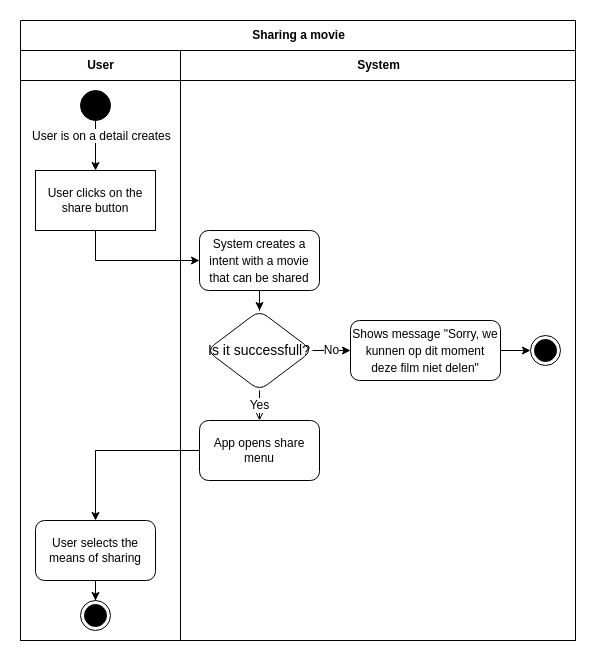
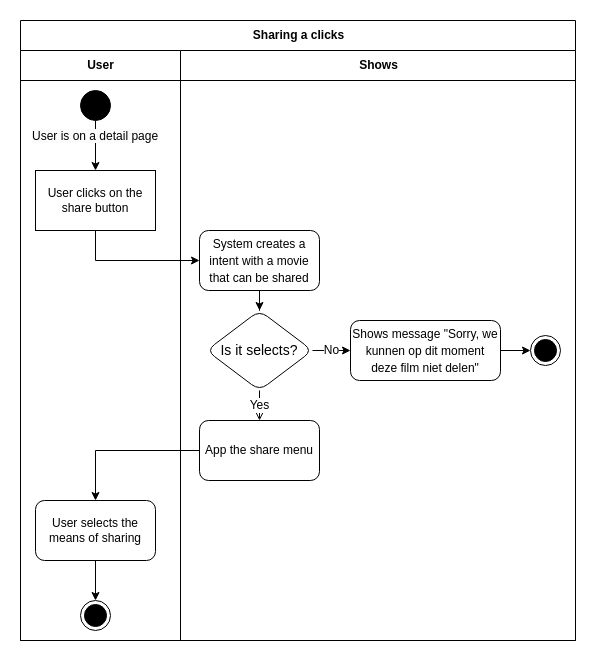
  <mxCell id="0" />
  <mxCell id="1" parent="0" />
- <mxCell id="2" value="Sharing a movie" style="swimlane;childLayout=stackLayout;resizeParent=1;resizeParentMax=0;startSize=30;html=1;" vertex="1" parent="1"><mxGeometry x="20" y="20" width="555" height="620" as="geometry" /></mxCell>
+ <mxCell id="2" value="Sharing a clicks" style="swimlane;childLayout=stackLayout;resizeParent=1;resizeParentMax=0;startSize=30;html=1;" vertex="1" parent="1"><mxGeometry x="20" y="20" width="555" height="620" as="geometry" /></mxCell>
  <mxCell id="3" value="User" style="swimlane;startSize=30;html=1;" vertex="1" parent="2"><mxGeometry y="30" width="160" height="590" as="geometry" /></mxCell>
  <mxCell id="4" value="User clicks on the share button" style="whiteSpace=wrap;html=1;rounded=0;" parent="3" vertex="1"><mxGeometry x="15.0" y="120" width="120" height="60" as="geometry" /></mxCell>
- <mxCell id="5" value="User selects the means of sharing" style="whiteSpace=wrap;html=1;rounded=1;" parent="3" vertex="1"><mxGeometry x="15.0" y="470" width="120" height="60" as="geometry" /></mxCell>
+ <mxCell id="5" value="User selects the means of sharing" style="whiteSpace=wrap;html=1;rounded=1;" parent="3" vertex="1"><mxGeometry x="15.0" y="450" width="120" height="60" as="geometry" /></mxCell>
  <mxCell id="6" value="" style="ellipse;html=1;shape=endState;fillColor=strokeColor;" parent="3" vertex="1"><mxGeometry x="60.0" y="550" width="30" height="30" as="geometry" /></mxCell>
  <mxCell id="7" value="" style="edgeStyle=orthogonalEdgeStyle;rounded=0;orthogonalLoop=1;jettySize=auto;html=1;" parent="3" source="5" target="6" edge="1"><mxGeometry relative="1" as="geometry" /></mxCell>
  <mxCell id="8" style="edgeStyle=orthogonalEdgeStyle;rounded=0;orthogonalLoop=1;jettySize=auto;html=1;entryX=0.5;entryY=0;entryDx=0;entryDy=0;" parent="3" source="9" target="4" edge="1"><mxGeometry relative="1" as="geometry" /></mxCell>
  <mxCell id="9" value="" style="ellipse;fillColor=strokeColor;" parent="3" vertex="1"><mxGeometry x="60.0" y="40" width="30" height="30" as="geometry" /></mxCell>
- <mxCell id="10" value="&lt;span style=&quot;color: rgb(0, 0, 0); font-family: Helvetica; font-size: 12px; font-style: normal; font-variant-ligatures: normal; font-variant-caps: normal; font-weight: 400; letter-spacing: normal; orphans: 2; text-align: center; text-indent: 0px; text-transform: none; widows: 2; word-spacing: 0px; -webkit-text-stroke-width: 0px; background-color: rgb(251, 251, 251); text-decoration-thickness: initial; text-decoration-style: initial; text-decoration-color: initial; float: none; display: inline !important;&quot;&gt;User is on a detail creates&lt;/span&gt;" style="text;whiteSpace=wrap;html=1;fontSize=14;" parent="3" vertex="1"><mxGeometry x="10.0" y="70" width="160" height="40" as="geometry" /></mxCell>
- <mxCell id="11" value="System" style="swimlane;startSize=30;html=1;" vertex="1" parent="2"><mxGeometry x="160" y="30" width="395" height="590" as="geometry" /></mxCell>
- <mxCell id="12" value="App opens share menu" style="whiteSpace=wrap;html=1;rounded=1;" parent="11" vertex="1"><mxGeometry x="19" y="370" width="120" height="60" as="geometry" /></mxCell>
+ <mxCell id="10" value="&lt;span style=&quot;color: rgb(0, 0, 0); font-family: Helvetica; font-size: 12px; font-style: normal; font-variant-ligatures: normal; font-variant-caps: normal; font-weight: 400; letter-spacing: normal; orphans: 2; text-align: center; text-indent: 0px; text-transform: none; widows: 2; word-spacing: 0px; -webkit-text-stroke-width: 0px; background-color: rgb(251, 251, 251); text-decoration-thickness: initial; text-decoration-style: initial; text-decoration-color: initial; float: none; display: inline !important;&quot;&gt;User is on a detail page&lt;/span&gt;" style="text;whiteSpace=wrap;html=1;fontSize=14;" parent="3" vertex="1"><mxGeometry x="10.0" y="70" width="160" height="40" as="geometry" /></mxCell>
+ <mxCell id="11" value="Shows" style="swimlane;startSize=30;html=1;" vertex="1" parent="2"><mxGeometry x="160" y="30" width="395" height="590" as="geometry" /></mxCell>
+ <mxCell id="12" value="App the share menu" style="whiteSpace=wrap;html=1;rounded=1;" parent="11" vertex="1"><mxGeometry x="19" y="370" width="120" height="60" as="geometry" /></mxCell>
  <mxCell id="13" value="&lt;font style=&quot;font-size: 12px;&quot;&gt;System creates a intent with a movie that can be shared&lt;/font&gt;" style="whiteSpace=wrap;html=1;rounded=1;fontSize=14;" parent="11" vertex="1"><mxGeometry x="19" y="180" width="120" height="60" as="geometry" /></mxCell>
  <mxCell id="14" value="Yes" style="edgeStyle=orthogonalEdgeStyle;rounded=0;orthogonalLoop=1;jettySize=auto;html=1;fontSize=12;endArrow=open;" parent="11" source="15" target="12" edge="1"><mxGeometry relative="1" as="geometry" /></mxCell>
- <mxCell id="15" value="Is it successfull?" style="rhombus;whiteSpace=wrap;html=1;fontSize=14;rounded=1;" parent="11" vertex="1"><mxGeometry x="26" y="260" width="106" height="80" as="geometry" /></mxCell>
+ <mxCell id="15" value="Is it selects?" style="rhombus;whiteSpace=wrap;html=1;fontSize=14;rounded=1;" parent="11" vertex="1"><mxGeometry x="26" y="260" width="106" height="80" as="geometry" /></mxCell>
  <mxCell id="16" value="" style="edgeStyle=orthogonalEdgeStyle;rounded=0;orthogonalLoop=1;jettySize=auto;html=1;fontSize=12;" parent="11" source="13" target="15" edge="1"><mxGeometry relative="1" as="geometry" /></mxCell>
  <mxCell id="17" value="&lt;font style=&quot;font-size: 12px;&quot;&gt;Shows message &quot;&lt;span id=&quot;docs-internal-guid-d133f6f2-7fff-0d2d-2d32-d1f8cae4e2a1&quot; style=&quot;font-family: &amp;quot;Proxima Nova&amp;quot;, sans-serif; background-color: rgb(255, 255, 255); font-variant-numeric: normal; font-variant-east-asian: normal; vertical-align: baseline;&quot;&gt;Sorry, we kunnen op dit moment deze film niet delen&lt;/span&gt;&quot;&lt;/font&gt;" style="whiteSpace=wrap;html=1;fontSize=14;rounded=1;" parent="11" vertex="1"><mxGeometry x="170" y="270" width="150" height="60" as="geometry" /></mxCell>
  <mxCell id="18" value="No" style="edgeStyle=orthogonalEdgeStyle;rounded=0;orthogonalLoop=1;jettySize=auto;html=1;fontSize=12;" parent="11" source="15" target="17" edge="1"><mxGeometry relative="1" as="geometry" /></mxCell>
  <mxCell id="19" value="" style="edgeStyle=orthogonalEdgeStyle;rounded=0;orthogonalLoop=1;jettySize=auto;html=1;fontSize=12;endArrow=none;endFill=0;startArrow=classic;startFill=1;" parent="11" source="20" target="17" edge="1"><mxGeometry relative="1" as="geometry" /></mxCell>
  <mxCell id="20" value="" style="ellipse;html=1;shape=endState;fillColor=strokeColor;" parent="11" vertex="1"><mxGeometry x="350" y="285" width="30" height="30" as="geometry" /></mxCell>
  <mxCell id="21" value="" style="edgeStyle=orthogonalEdgeStyle;rounded=0;orthogonalLoop=1;jettySize=auto;html=1;" parent="2" source="12" target="5" edge="1"><mxGeometry relative="1" as="geometry" /></mxCell>
  <mxCell id="22" value="" style="edgeStyle=orthogonalEdgeStyle;rounded=0;orthogonalLoop=1;jettySize=auto;html=1;fontSize=12;exitX=0.5;exitY=1;exitDx=0;exitDy=0;" parent="2" source="4" target="13" edge="1"><mxGeometry relative="1" as="geometry" /></mxCell>
